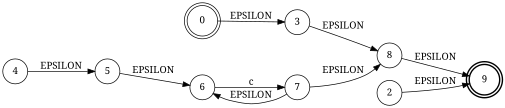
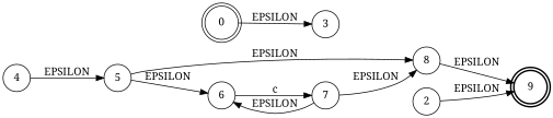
  digraph {
    fontname="Noto Serif"
    rankdir=LR
    node [fontname="Noto Serif" shape=circle]
    edge [fontname="Noto Serif"]
    n1 [label=0 shape=doublecircle]
    3
    n3 [label=9 shape=doublecircle style=bold]
    2
    4
    5
    8
    6
    7
    n1 -> 3 [label=EPSILON]
    2 -> n3 [label=EPSILON]
    4 -> 5 [label=EPSILON]
-   3 -> 8 [label=EPSILON]
+   5 -> 8 [label=EPSILON]
    5 -> 6 [label=EPSILON]
    8 -> n3 [label=EPSILON]
    6 -> 7 [label=c]
    7 -> 8 [label=EPSILON]
    7 -> 6 [label=EPSILON]
  }
